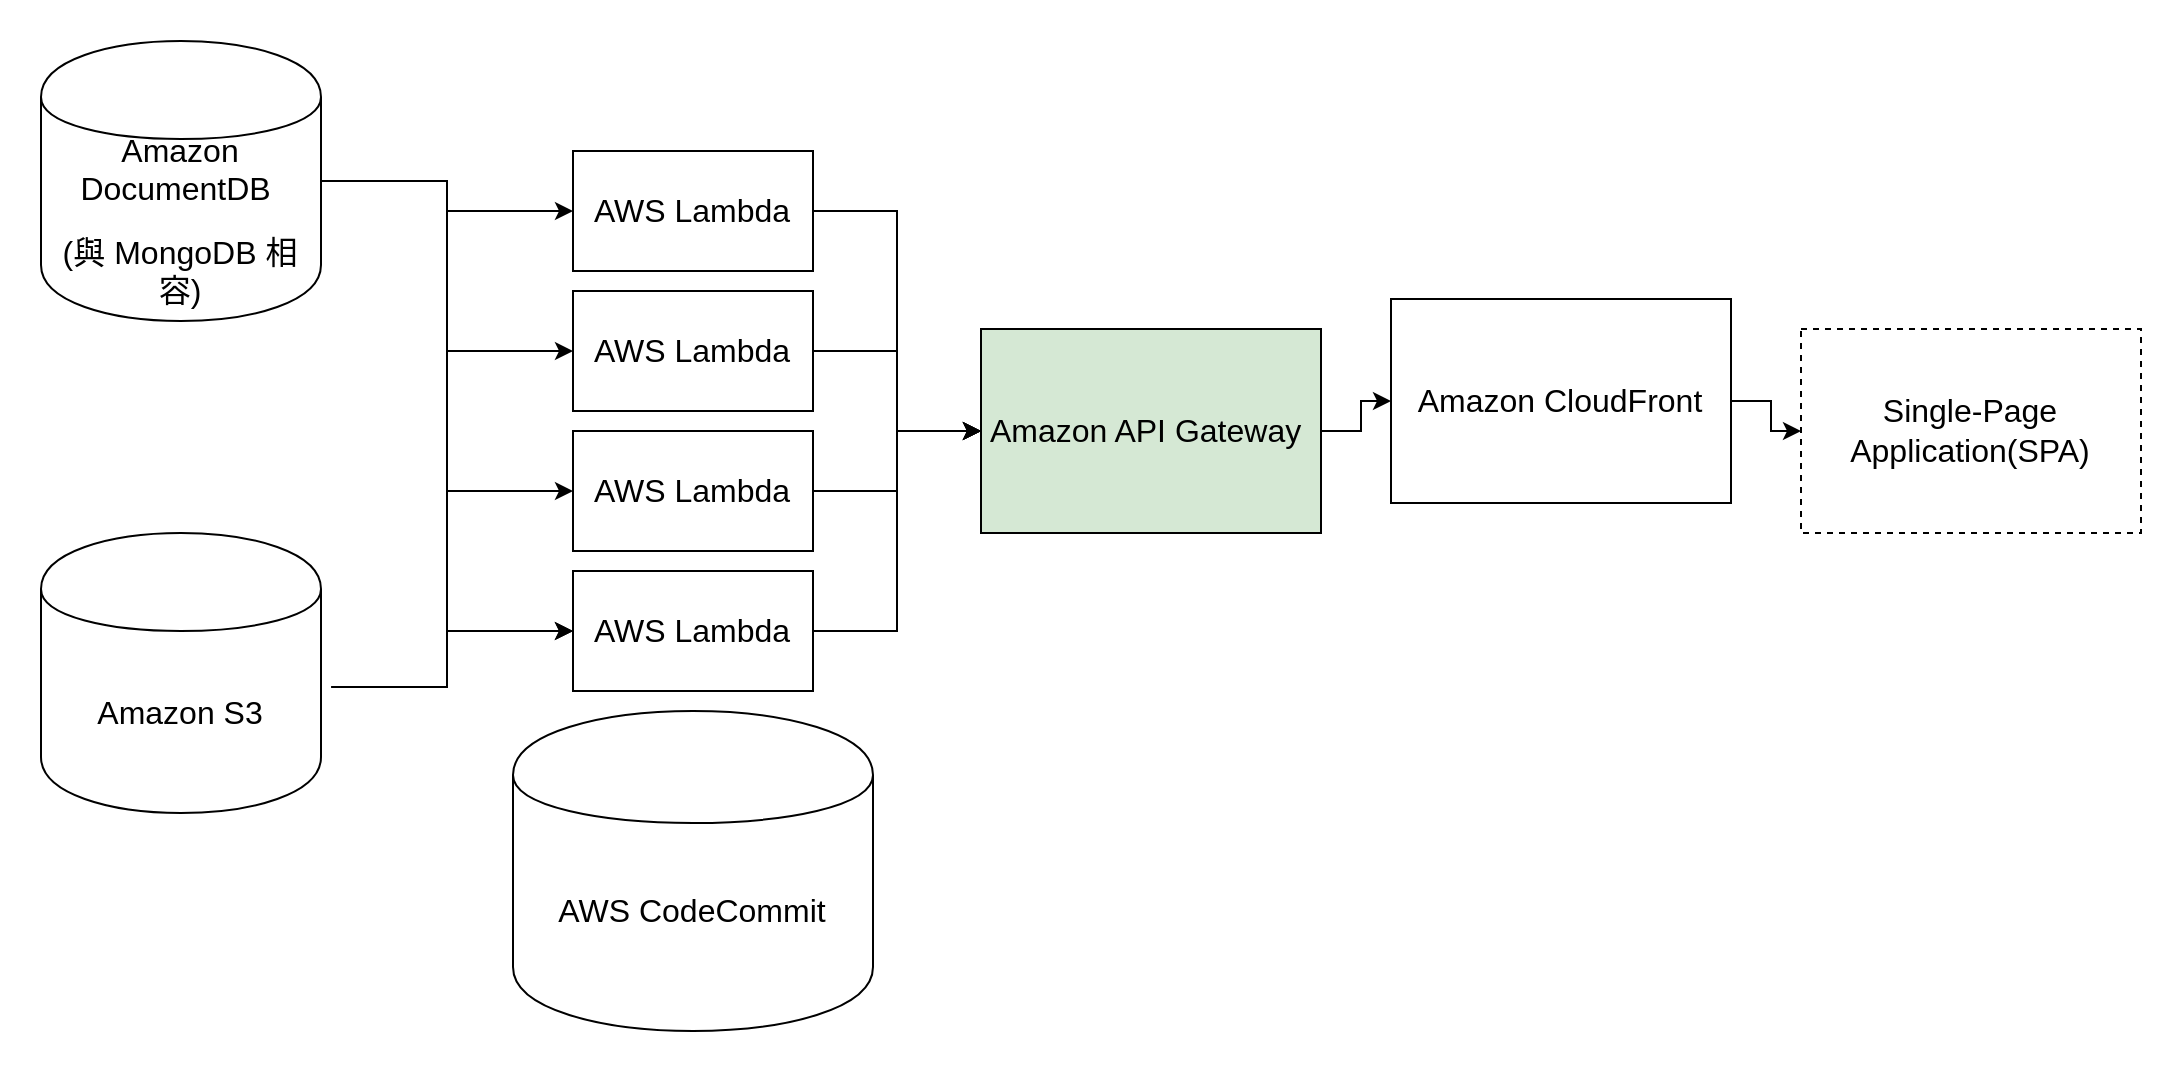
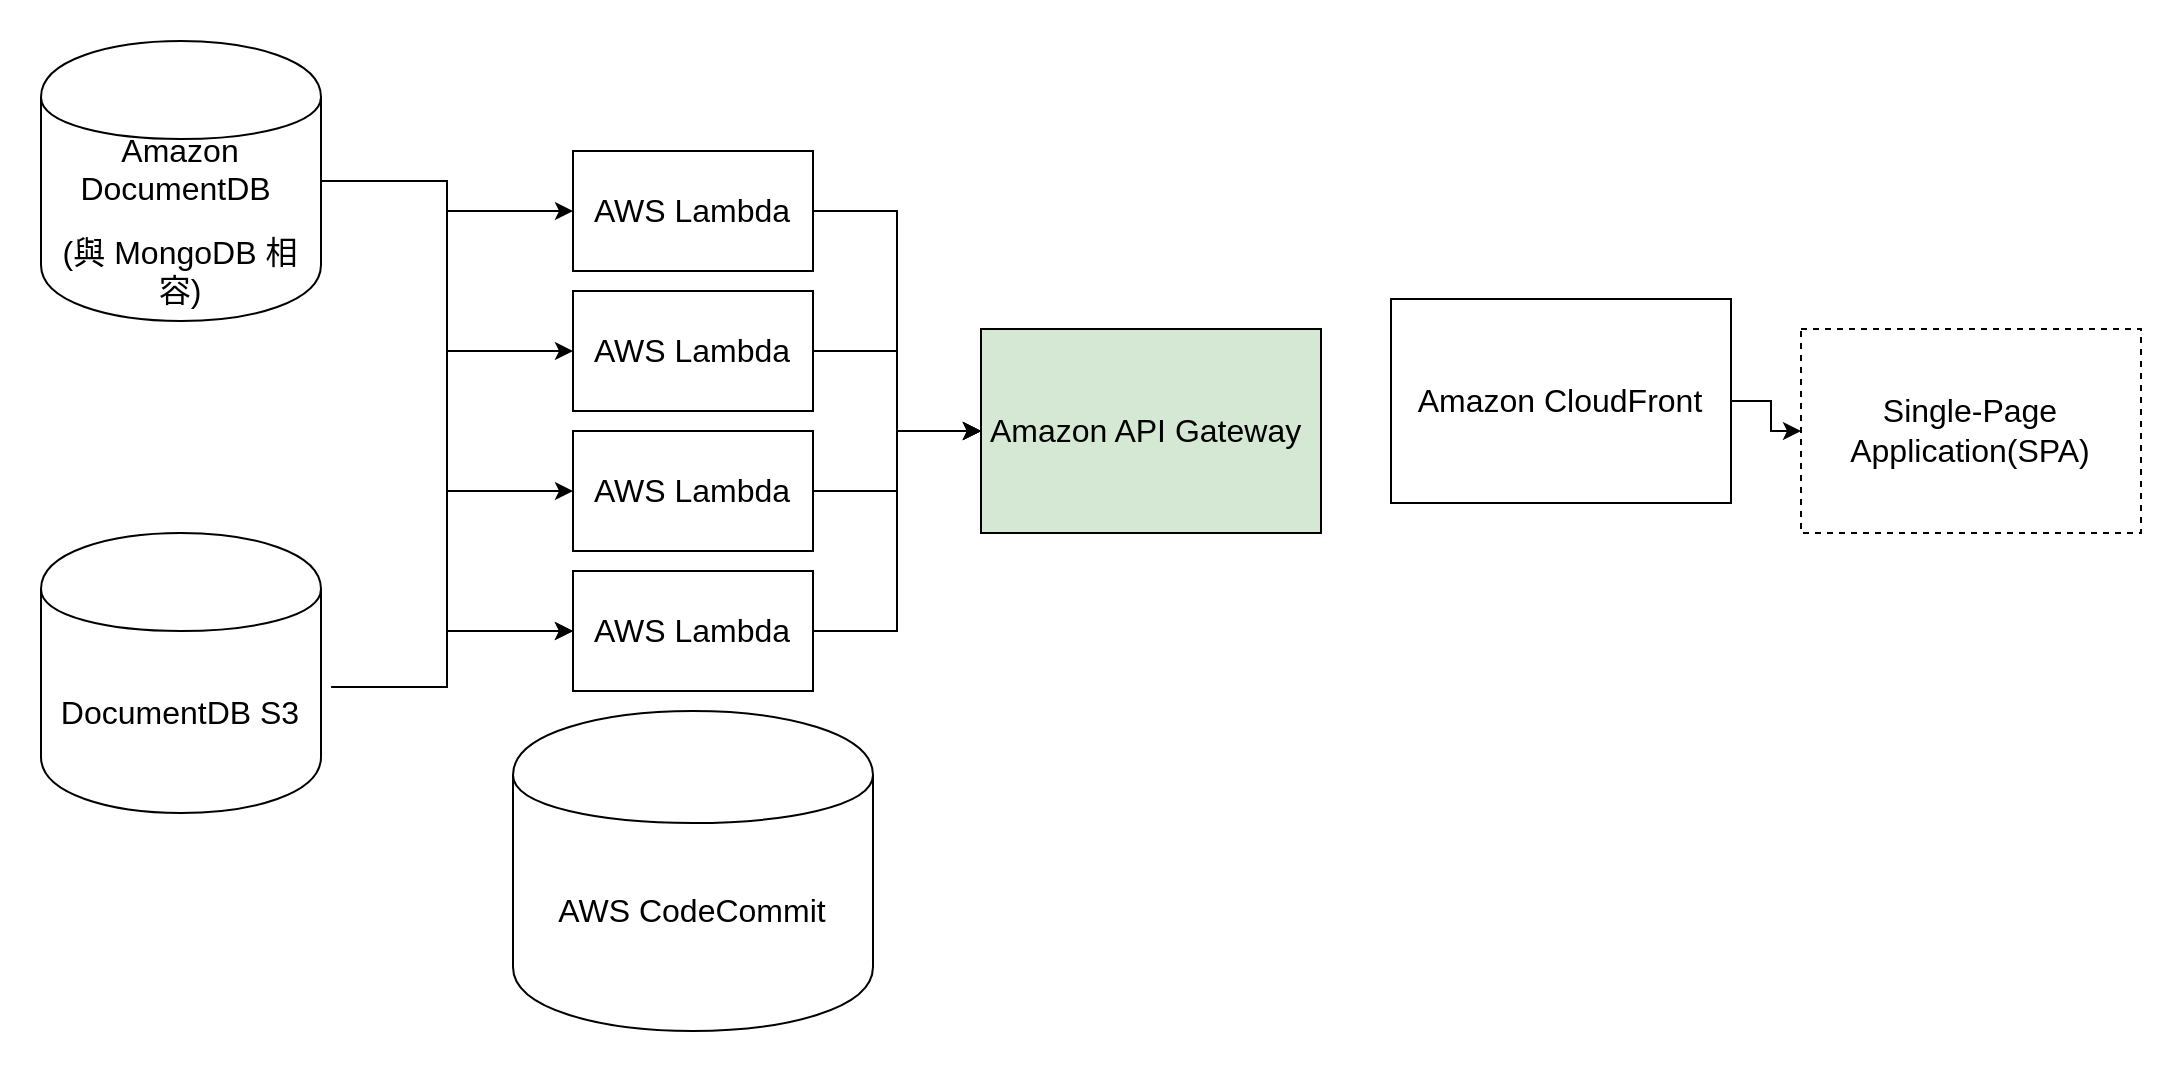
  <mxCell id="0" />
  <mxCell id="1" parent="0" />
  <mxCell id="2" style="edgeStyle=orthogonalEdgeStyle;rounded=0;orthogonalLoop=1;jettySize=auto;html=1;exitX=1;exitY=0.5;exitDx=0;exitDy=0;" parent="1" source="22" target="8" edge="1"><mxGeometry relative="1" as="geometry"><mxPoint x="200" y="90" as="sourcePoint" /></mxGeometry></mxCell>
  <mxCell id="3" style="edgeStyle=orthogonalEdgeStyle;rounded=0;orthogonalLoop=1;jettySize=auto;html=1;exitX=1;exitY=0.5;exitDx=0;exitDy=0;" parent="1" source="22" target="10" edge="1"><mxGeometry relative="1" as="geometry"><mxPoint x="200" y="90" as="sourcePoint" /></mxGeometry></mxCell>
  <mxCell id="4" style="edgeStyle=orthogonalEdgeStyle;rounded=0;orthogonalLoop=1;jettySize=auto;html=1;entryX=0;entryY=0.5;entryDx=0;entryDy=0;exitX=1;exitY=0.5;exitDx=0;exitDy=0;" parent="1" source="22" target="12" edge="1"><mxGeometry relative="1" as="geometry"><mxPoint x="200" y="90" as="sourcePoint" /></mxGeometry></mxCell>
  <mxCell id="5" style="edgeStyle=orthogonalEdgeStyle;rounded=0;orthogonalLoop=1;jettySize=auto;html=1;entryX=0;entryY=0.5;entryDx=0;entryDy=0;" parent="1" source="22" target="14" edge="1"><mxGeometry relative="1" as="geometry"><mxPoint x="200" y="90" as="sourcePoint" /></mxGeometry></mxCell>
  <mxCell id="6" style="edgeStyle=orthogonalEdgeStyle;rounded=0;orthogonalLoop=1;jettySize=auto;html=1;exitX=1.036;exitY=0.55;exitDx=0;exitDy=0;exitPerimeter=0;" parent="1" source="21" target="14" edge="1"><mxGeometry relative="1" as="geometry"><mxPoint x="200" y="350" as="sourcePoint" /></mxGeometry></mxCell>
  <mxCell id="7" style="edgeStyle=orthogonalEdgeStyle;rounded=0;orthogonalLoop=1;jettySize=auto;html=1;entryX=0;entryY=0.5;entryDx=0;entryDy=0;" parent="1" source="8" target="16" edge="1"><mxGeometry relative="1" as="geometry" /></mxCell>
  <mxCell id="8" value="&lt;p class=&quot;MsoTitle&quot; align=&quot;left&quot; style=&quot;text-align: left&quot;&gt;&lt;span lang=&quot;EN-US&quot; style=&quot;font-size: 12pt ; font-family: , sans-serif&quot;&gt;AWS Lambda&lt;/span&gt;&lt;/p&gt;" style="rounded=0;whiteSpace=wrap;html=1;" parent="1" vertex="1"><mxGeometry x="286" y="75" width="120" height="60" as="geometry" /></mxCell>
  <mxCell id="9" style="edgeStyle=orthogonalEdgeStyle;rounded=0;orthogonalLoop=1;jettySize=auto;html=1;" parent="1" source="10" target="16" edge="1"><mxGeometry relative="1" as="geometry" /></mxCell>
  <mxCell id="10" value="&lt;p class=&quot;MsoTitle&quot; align=&quot;left&quot; style=&quot;text-align: left&quot;&gt;&lt;span lang=&quot;EN-US&quot; style=&quot;font-size: 12pt ; font-family: , sans-serif&quot;&gt;AWS Lambda&lt;/span&gt;&lt;/p&gt;" style="rounded=0;whiteSpace=wrap;html=1;" parent="1" vertex="1"><mxGeometry x="286" y="145" width="120" height="60" as="geometry" /></mxCell>
  <mxCell id="11" style="edgeStyle=orthogonalEdgeStyle;rounded=0;orthogonalLoop=1;jettySize=auto;html=1;entryX=0;entryY=0.5;entryDx=0;entryDy=0;" parent="1" source="12" target="16" edge="1"><mxGeometry relative="1" as="geometry" /></mxCell>
  <mxCell id="12" value="&lt;p class=&quot;MsoTitle&quot; align=&quot;left&quot; style=&quot;text-align: left&quot;&gt;&lt;span lang=&quot;EN-US&quot; style=&quot;font-size: 12pt ; font-family: , sans-serif&quot;&gt;AWS Lambda&lt;/span&gt;&lt;/p&gt;" style="rounded=0;whiteSpace=wrap;html=1;" parent="1" vertex="1"><mxGeometry x="286" y="215" width="120" height="60" as="geometry" /></mxCell>
  <mxCell id="13" style="edgeStyle=orthogonalEdgeStyle;rounded=0;orthogonalLoop=1;jettySize=auto;html=1;entryX=0;entryY=0.5;entryDx=0;entryDy=0;" parent="1" source="14" target="16" edge="1"><mxGeometry relative="1" as="geometry" /></mxCell>
  <mxCell id="14" value="&lt;p class=&quot;MsoTitle&quot; align=&quot;left&quot; style=&quot;text-align: left&quot;&gt;&lt;span lang=&quot;EN-US&quot; style=&quot;font-size: 12pt ; font-family: , sans-serif&quot;&gt;AWS Lambda&lt;/span&gt;&lt;/p&gt;" style="rounded=0;whiteSpace=wrap;html=1;" parent="1" vertex="1"><mxGeometry x="286" y="285" width="120" height="60" as="geometry" /></mxCell>
- <mxCell id="15" value="" style="edgeStyle=orthogonalEdgeStyle;rounded=0;orthogonalLoop=1;jettySize=auto;html=1;" parent="1" source="16" target="18" edge="1"><mxGeometry relative="1" as="geometry" /></mxCell>
  <mxCell id="16" value="&lt;span lang=&quot;EN-US&quot; style=&quot;font-size: 12.0pt ; font-family: &amp;#34;微軟正黑體&amp;#34; , sans-serif&quot;&gt;Amazon API Gateway&amp;nbsp;&lt;/span&gt;" style="rounded=0;whiteSpace=wrap;html=1;fillColor=#d5e8d4;" parent="1" vertex="1"><mxGeometry x="490" y="164" width="170" height="102" as="geometry" /></mxCell>
  <mxCell id="17" value="" style="edgeStyle=orthogonalEdgeStyle;rounded=0;orthogonalLoop=1;jettySize=auto;html=1;" parent="1" source="18" target="19" edge="1"><mxGeometry relative="1" as="geometry" /></mxCell>
  <mxCell id="18" value="&lt;span lang=&quot;EN-US&quot; style=&quot;font-size: 12.0pt ; font-family: &amp;#34;微軟正黑體&amp;#34; , sans-serif&quot;&gt;Amazon CloudFront&lt;/span&gt;" style="rounded=0;whiteSpace=wrap;html=1;" parent="1" vertex="1"><mxGeometry x="695" y="149" width="170" height="102" as="geometry" /></mxCell>
  <mxCell id="19" value="&lt;span lang=&quot;EN-US&quot; style=&quot;font-size: 12.0pt ; font-family: &amp;#34;微軟正黑體&amp;#34; , sans-serif&quot;&gt;Single-Page Application(SPA)&lt;/span&gt;" style="rounded=0;whiteSpace=wrap;html=1;dashed=1;" parent="1" vertex="1"><mxGeometry x="900" y="164" width="170" height="102" as="geometry" /></mxCell>
  <mxCell id="20" value="&lt;span lang=&quot;EN-US&quot; style=&quot;font-size: 12.0pt ; font-family: &amp;#34;微軟正黑體&amp;#34; , sans-serif&quot;&gt;AWS CodeCommit&lt;/span&gt;" style="shape=cylinder;whiteSpace=wrap;html=1;boundedLbl=1;backgroundOutline=1;" vertex="1" parent="1"><mxGeometry x="256" y="355" width="180" height="160" as="geometry" /></mxCell>
- <mxCell id="21" value="&lt;span style=&quot;font-family: , sans-serif ; font-size: 16px ; white-space: normal&quot;&gt;Amazon S3&lt;/span&gt;" style="shape=cylinder;whiteSpace=wrap;html=1;boundedLbl=1;backgroundOutline=1;" vertex="1" parent="1"><mxGeometry x="20" y="266" width="140" height="140" as="geometry" /></mxCell>
+ <mxCell id="21" value="&lt;span style=&quot;font-family: , sans-serif ; font-size: 16px ; white-space: normal&quot;&gt;DocumentDB S3&lt;/span&gt;" style="shape=cylinder;whiteSpace=wrap;html=1;boundedLbl=1;backgroundOutline=1;" vertex="1" parent="1"><mxGeometry x="20" y="266" width="140" height="140" as="geometry" /></mxCell>
  <mxCell id="22" value="&lt;p class=&quot;MsoCaption&quot;&gt;&lt;span lang=&quot;EN-US&quot; style=&quot;font-size: 12pt ; font-family: , sans-serif&quot;&gt;Amazon DocumentDB&amp;nbsp;&lt;/span&gt;&lt;/p&gt;&lt;p class=&quot;MsoCaption&quot;&gt;&lt;span lang=&quot;EN-US&quot; style=&quot;font-size: 12pt ; font-family: , sans-serif&quot;&gt;(&lt;/span&gt;&lt;span style=&quot;font-size: 12pt ; font-family: , sans-serif&quot;&gt;與&lt;span lang=&quot;EN-US&quot;&gt;&amp;nbsp;MongoDB&amp;nbsp;&lt;/span&gt;相容&lt;span lang=&quot;EN-US&quot;&gt;)&lt;/span&gt;&lt;/span&gt;&lt;/p&gt;" style="shape=cylinder;whiteSpace=wrap;html=1;boundedLbl=1;backgroundOutline=1;" vertex="1" parent="1"><mxGeometry x="20" y="20" width="140" height="140" as="geometry" /></mxCell>
